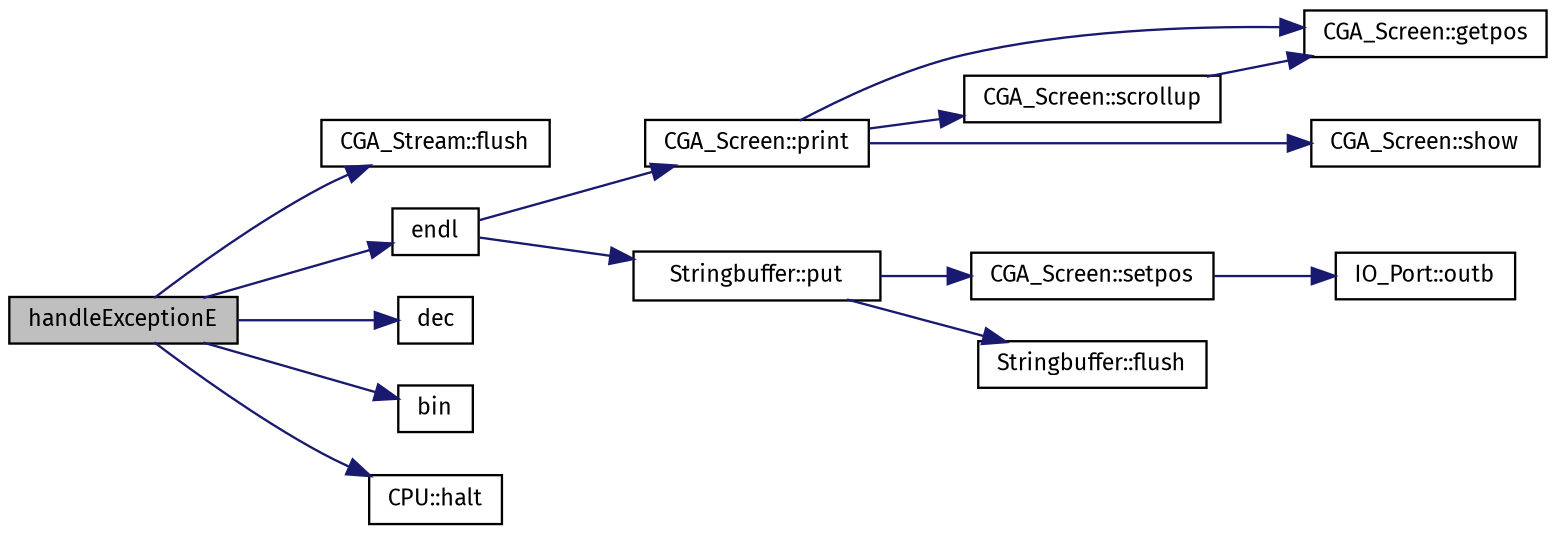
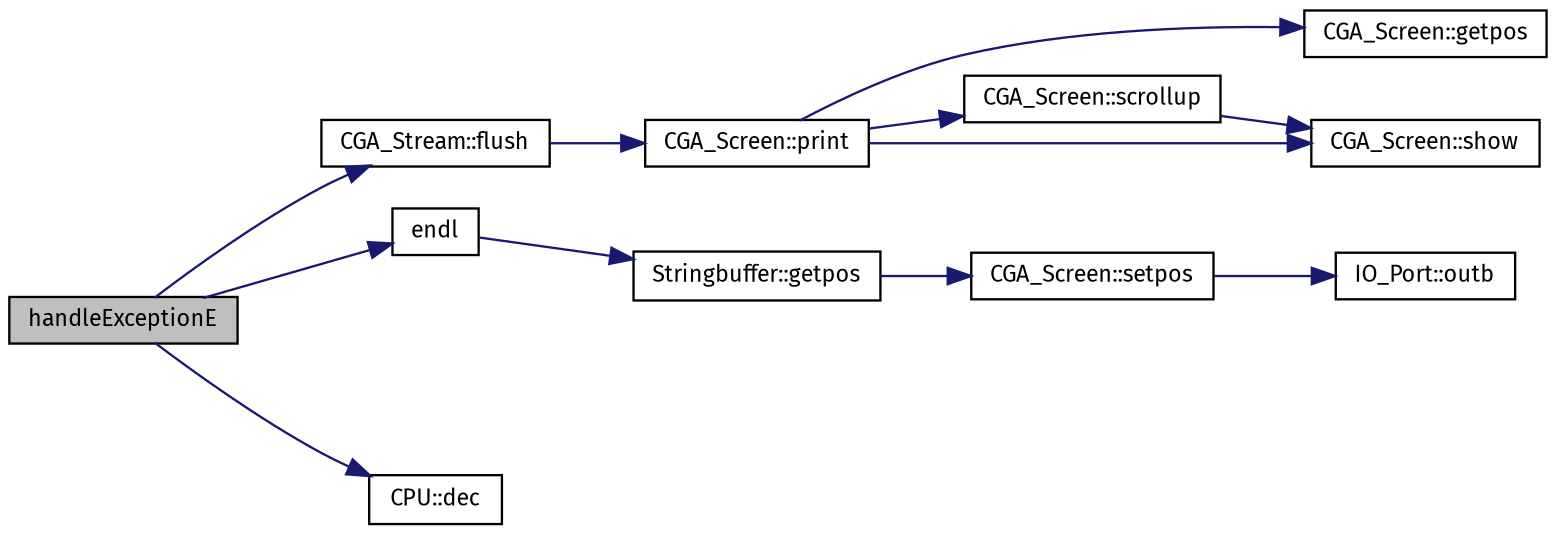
  digraph {
    fontname="Fira Sans"
    rankdir=LR
    node [color=black fontname="Fira Sans" fontsize=10 shape=record]
    edge [color=midnightblue fontname="Fira Sans" fontsize=10 labelfontname=FreeSans labelfontsize=10 style=solid]
    n1 [fillcolor=grey75 fontcolor=black height=0.2 label=handleExceptionE style=filled width=0.4]
    n2 [height=0.2 label="CGA_Stream::flush" width=0.4]
    n3 [height=0.2 label=endl width=0.4]
-   n4 [height=0.2 label=dec width=0.4]
-   n5 [height=0.2 label=bin width=0.4]
-   n6 [height=0.2 label="CPU::halt" width=0.4]
+   n6 [height=0.2 label="CPU::dec" width=0.4]
    n7 [height=0.2 label="CGA_Screen::print" width=0.4]
-   n8 [height=0.2 label="Stringbuffer::put" width=0.4]
+   n8 [height=0.2 label="Stringbuffer::getpos" width=0.4]
    n9 [height=0.2 label="CGA_Screen::getpos" width=0.4]
    n10 [height=0.2 label="CGA_Screen::scrollup" width=0.4]
    n11 [height=0.2 label="CGA_Screen::show" width=0.4]
    n12 [height=0.2 label="CGA_Screen::setpos" width=0.4]
    n13 [height=0.2 label="IO_Port::outb" width=0.4]
-   n14 [height=0.2 label="Stringbuffer::flush" width=0.4]
    n1 -> n2
    n1 -> n3
-   n1 -> n4
-   n1 -> n5
    n1 -> n6
-   n3 -> n7
+   n2 -> n7
    n3 -> n8
    n7 -> n9
    n7 -> n10
    n7 -> n11
    n8 -> n12
-   n8 -> n14
-   n10 -> n9
+   n10 -> n11
    n12 -> n13
  }
